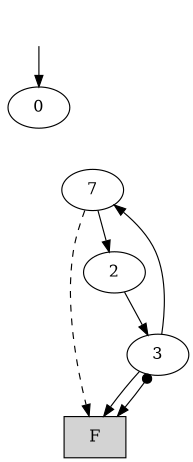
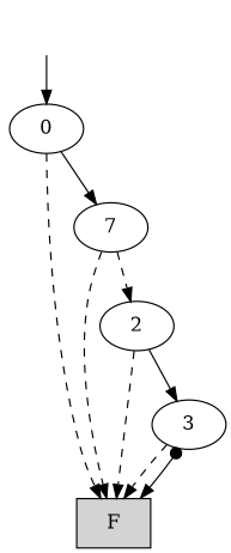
  digraph {
    edge [dir=both style=solid]
    root [style=invis]
    n2 [label=0]
    n3 [label=F shape=box style=filled]
    n4 [label=7]
    n5 [label=2]
    n6 [label=3]
    root -> n2 [arrowtail=none]
-   n6 -> n4 [arrowtail=none]
+   n2 -> n3 [dir=forward style=dashed]
+   n2 -> n4 [arrowtail=none]
    n4 -> n3 [dir=forward style=dashed]
-   n4 -> n5 [arrowtail=none]
+   n4 -> n5 [arrowtail=none style=dashed]
+   n5 -> n3 [dir=forward style=dashed]
    n5 -> n6 [arrowtail=none]
-   n6 -> n3 [dir=forward]
+   n6 -> n3 [dir=forward style=dashed]
    n6 -> n3 [arrowtail=dot]
  }
